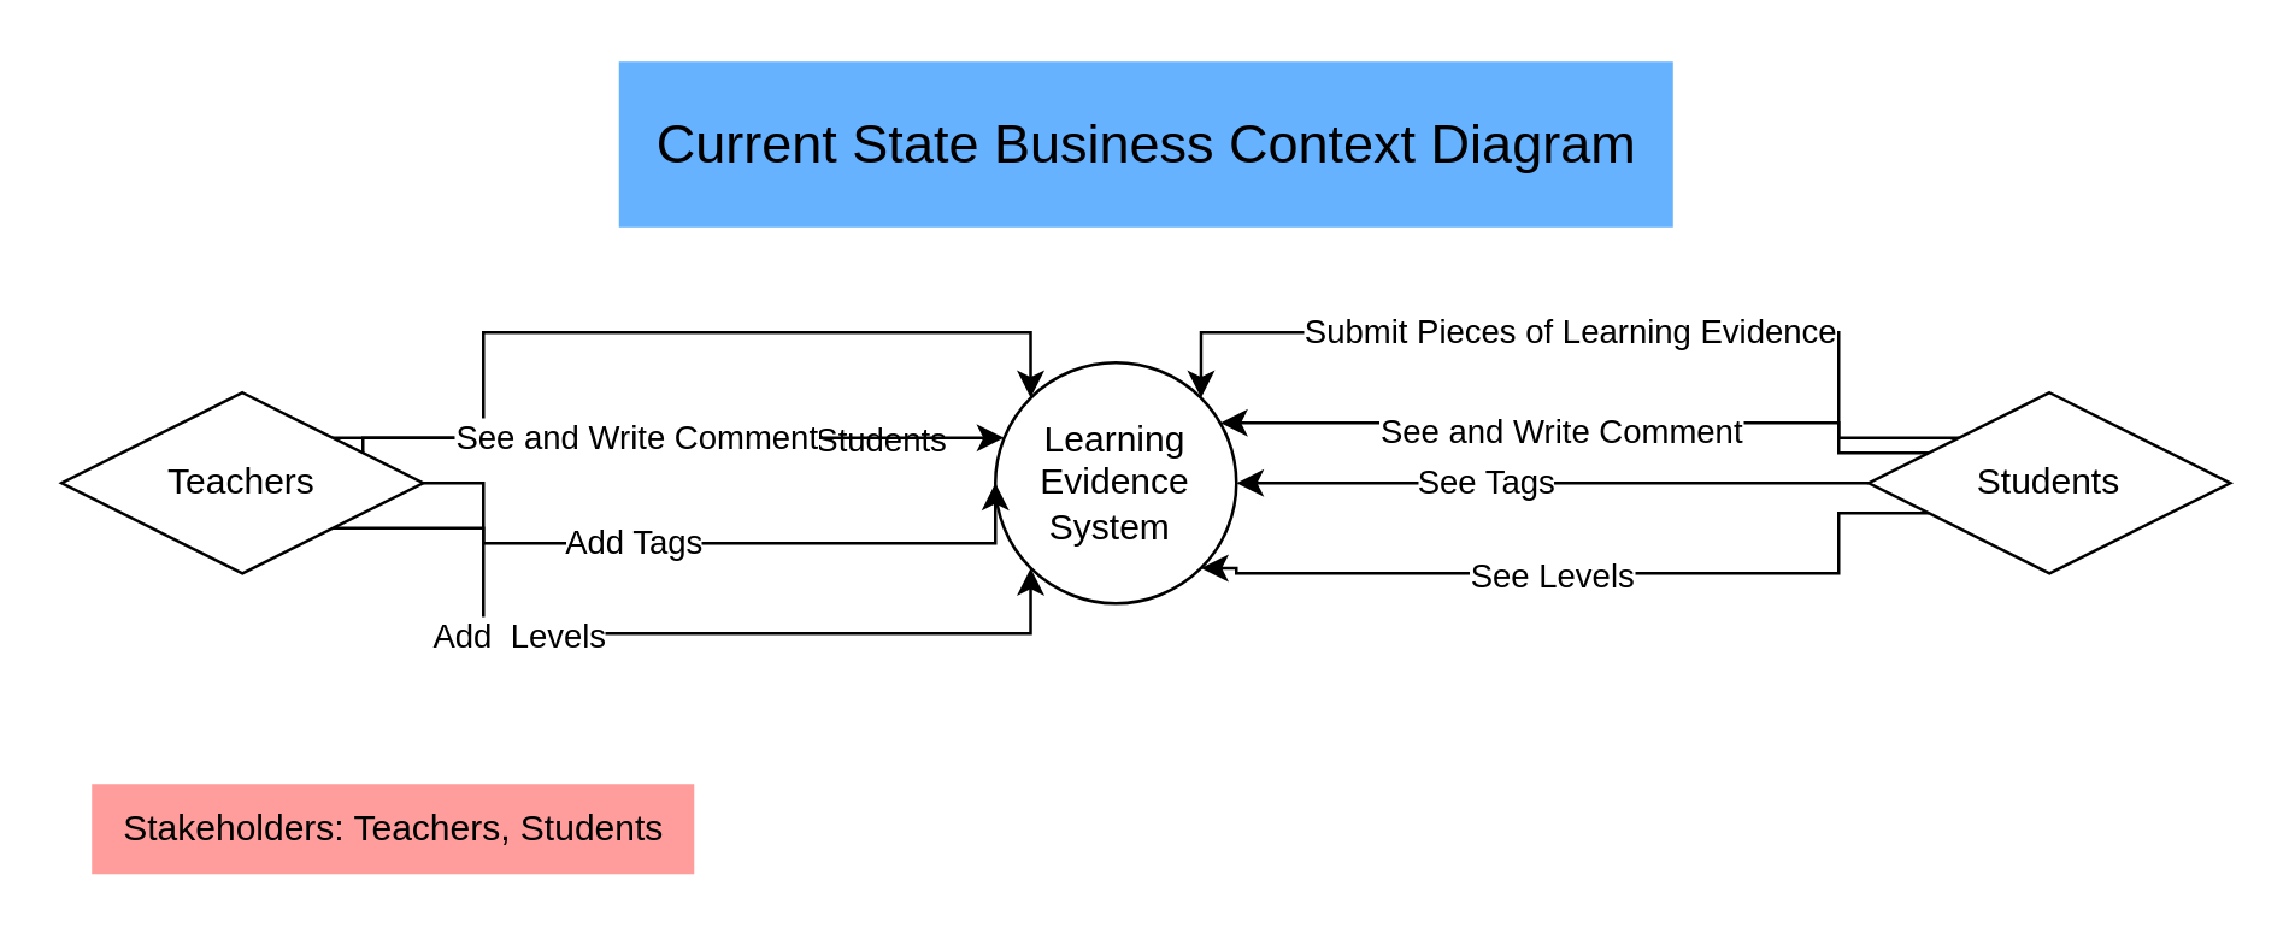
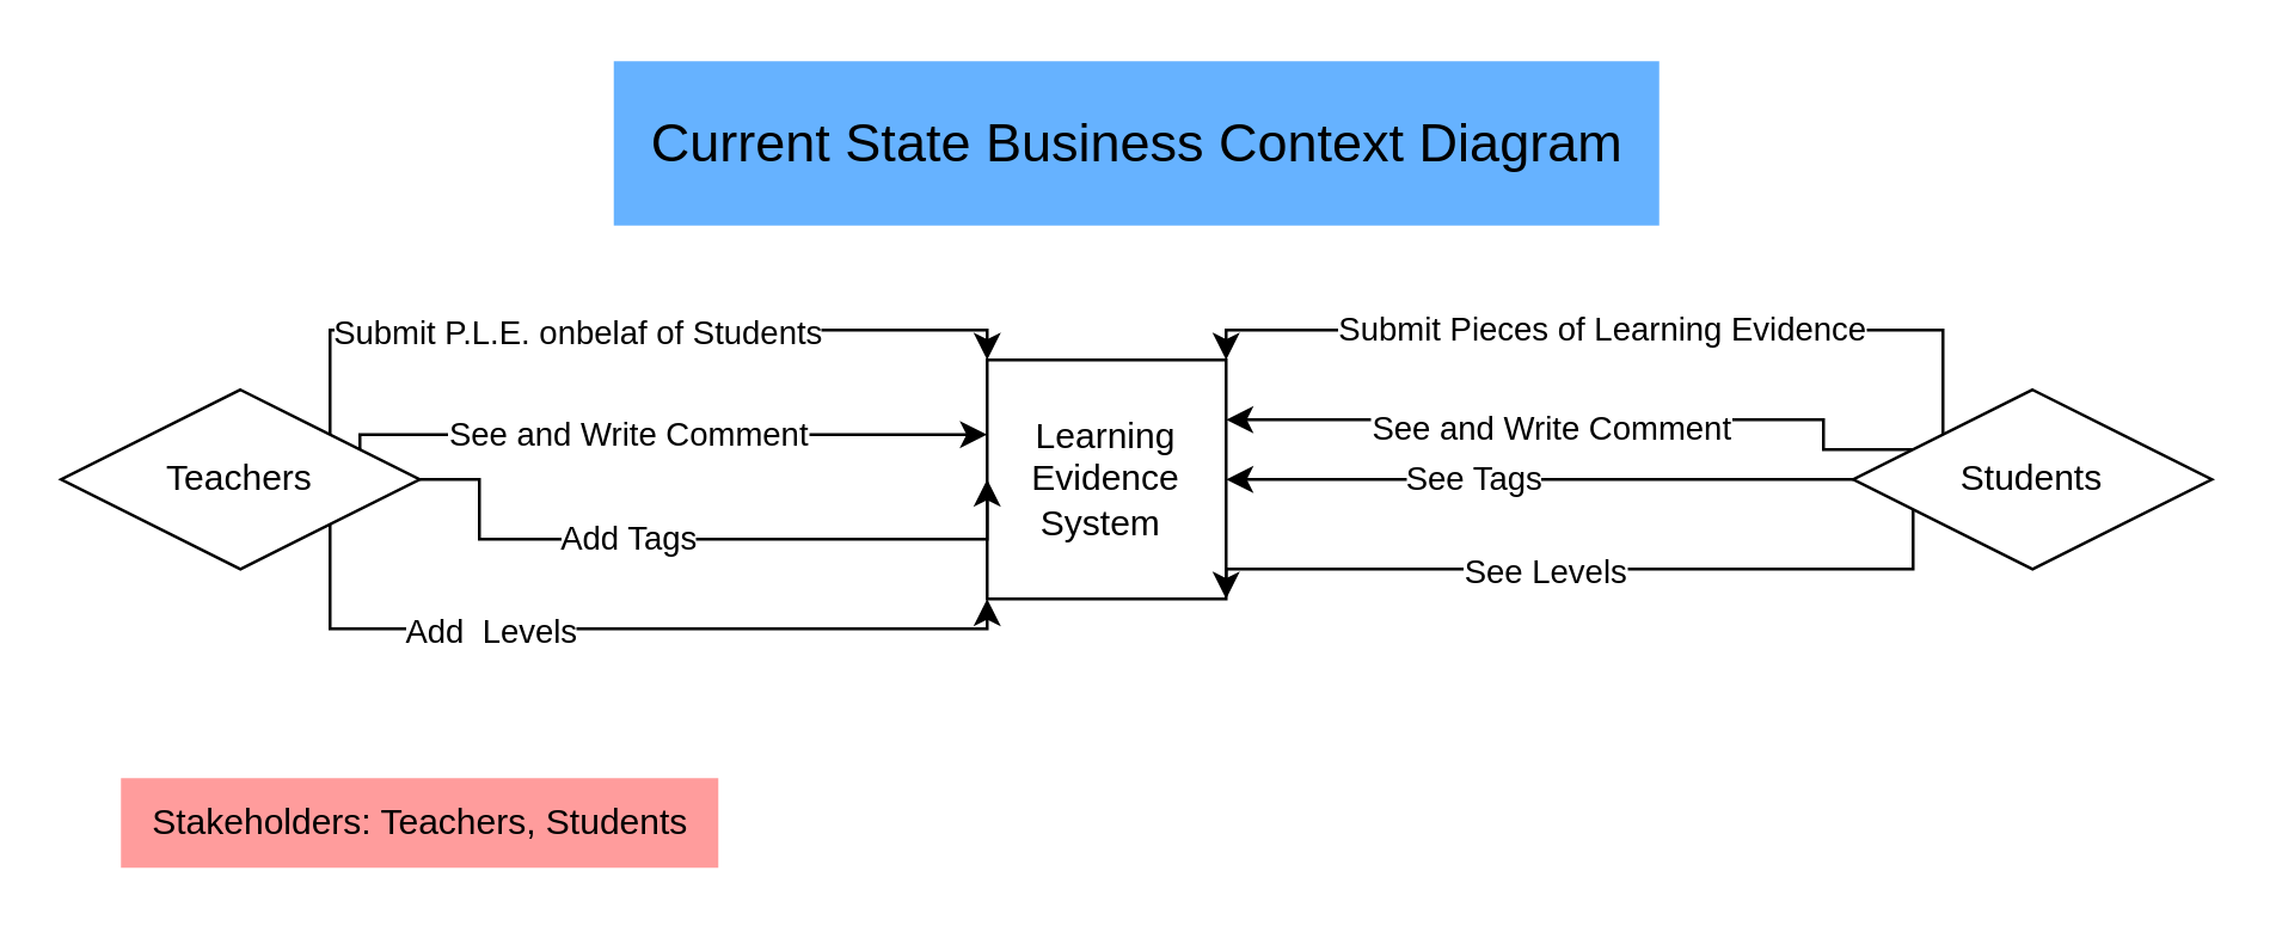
  <mxCell id="0" />
  <mxCell id="1" parent="0" />
- <mxCell id="2" value="Learning Evidence System&amp;nbsp;" style="ellipse;whiteSpace=wrap;html=1;aspect=fixed;" vertex="1" parent="1"><mxGeometry x="330" y="120" width="80" height="80" as="geometry" /></mxCell>
+ <mxCell id="2" value="Learning Evidence System&amp;nbsp;" style="whiteSpace=wrap;html=1;aspect=fixed;rounded=0;" vertex="1" parent="1"><mxGeometry x="330" y="120" width="80" height="80" as="geometry" /></mxCell>
  <mxCell id="3" style="edgeStyle=orthogonalEdgeStyle;rounded=0;orthogonalLoop=1;jettySize=auto;html=1;exitX=0;exitY=0;exitDx=0;exitDy=0;entryX=1;entryY=0;entryDx=0;entryDy=0;" edge="1" parent="1" source="11" target="2"><mxGeometry relative="1" as="geometry"><Array as="points"><mxPoint x="610" y="110" /><mxPoint x="398" y="110" /></Array></mxGeometry></mxCell>
  <mxCell id="4" value="Submit Pieces of Learning Evidence" style="edgeLabel;html=1;align=center;verticalAlign=middle;resizable=0;points=[];" vertex="1" connectable="0" parent="3"><mxGeometry x="0.306" y="-1" relative="1" as="geometry"><mxPoint x="36" as="offset" /></mxGeometry></mxCell>
  <mxCell id="5" style="edgeStyle=orthogonalEdgeStyle;rounded=0;orthogonalLoop=1;jettySize=auto;html=1;exitX=0;exitY=0.25;exitDx=0;exitDy=0;" edge="1" parent="1" source="11" target="2"><mxGeometry relative="1" as="geometry"><Array as="points"><mxPoint x="610" y="140" /></Array></mxGeometry></mxCell>
  <mxCell id="6" value="See and Write Comment" style="edgeLabel;html=1;align=center;verticalAlign=middle;resizable=0;points=[];" vertex="1" connectable="0" parent="5"><mxGeometry x="-0.536" y="2" relative="1" as="geometry"><mxPoint x="-76" as="offset" /></mxGeometry></mxCell>
  <mxCell id="7" style="edgeStyle=orthogonalEdgeStyle;rounded=0;orthogonalLoop=1;jettySize=auto;html=1;exitX=0;exitY=0.5;exitDx=0;exitDy=0;" edge="1" parent="1" source="11" target="2"><mxGeometry relative="1" as="geometry" /></mxCell>
  <mxCell id="8" value="See Tags" style="edgeLabel;html=1;align=center;verticalAlign=middle;resizable=0;points=[];" vertex="1" connectable="0" parent="7"><mxGeometry x="0.222" y="-1" relative="1" as="geometry"><mxPoint as="offset" /></mxGeometry></mxCell>
  <mxCell id="9" style="edgeStyle=orthogonalEdgeStyle;rounded=0;orthogonalLoop=1;jettySize=auto;html=1;exitX=0;exitY=0.75;exitDx=0;exitDy=0;entryX=1;entryY=1;entryDx=0;entryDy=0;" edge="1" parent="1" source="11" target="2"><mxGeometry relative="1" as="geometry"><Array as="points"><mxPoint x="610" y="190" /><mxPoint x="410" y="190" /><mxPoint x="410" y="188" /></Array></mxGeometry></mxCell>
  <mxCell id="10" value="See Levels" style="edgeLabel;html=1;align=center;verticalAlign=middle;resizable=0;points=[];" vertex="1" connectable="0" parent="9"><mxGeometry x="-0.19" relative="1" as="geometry"><mxPoint x="-39" as="offset" /></mxGeometry></mxCell>
  <mxCell id="11" value="Students" style="rhombus;whiteSpace=wrap;html=1;" vertex="1" parent="1"><mxGeometry x="620" y="130" width="120" height="60" as="geometry" /></mxCell>
  <mxCell id="12" style="edgeStyle=orthogonalEdgeStyle;rounded=0;orthogonalLoop=1;jettySize=auto;html=1;exitX=1;exitY=0;exitDx=0;exitDy=0;entryX=0;entryY=0;entryDx=0;entryDy=0;" edge="1" parent="1" source="20" target="2"><mxGeometry relative="1" as="geometry"><Array as="points"><mxPoint x="160" y="110" /><mxPoint x="342" y="110" /></Array></mxGeometry></mxCell>
  <mxCell id="13" value="Submit P.L.E. onbelaf of Students" style="edgeLabel;html=1;align=center;verticalAlign=middle;resizable=0;points=[];" vertex="1" connectable="0" parent="12"><mxGeometry x="-0.651" relative="1" as="geometry"><mxPoint x="71" as="offset" /></mxGeometry></mxCell>
  <mxCell id="14" style="edgeStyle=orthogonalEdgeStyle;rounded=0;orthogonalLoop=1;jettySize=auto;html=1;exitX=1;exitY=0.25;exitDx=0;exitDy=0;" edge="1" parent="1" source="20" target="2"><mxGeometry relative="1" as="geometry"><Array as="points"><mxPoint x="280" y="145" /><mxPoint x="280" y="145" /></Array></mxGeometry></mxCell>
  <mxCell id="15" value="See and Write Comment" style="edgeLabel;html=1;align=center;verticalAlign=middle;resizable=0;points=[];" vertex="1" connectable="0" parent="14"><mxGeometry x="-0.341" y="1" relative="1" as="geometry"><mxPoint x="23" as="offset" /></mxGeometry></mxCell>
  <mxCell id="16" style="edgeStyle=orthogonalEdgeStyle;rounded=0;orthogonalLoop=1;jettySize=auto;html=1;exitX=1;exitY=0.5;exitDx=0;exitDy=0;entryX=0;entryY=0.5;entryDx=0;entryDy=0;" edge="1" parent="1" source="20" target="2"><mxGeometry relative="1" as="geometry"><Array as="points"><mxPoint x="160" y="180" /><mxPoint x="330" y="180" /></Array></mxGeometry></mxCell>
  <mxCell id="17" value="Add Tags" style="edgeLabel;html=1;align=center;verticalAlign=middle;resizable=0;points=[];" vertex="1" connectable="0" parent="16"><mxGeometry x="-0.224" y="1" relative="1" as="geometry"><mxPoint as="offset" /></mxGeometry></mxCell>
  <mxCell id="18" style="edgeStyle=orthogonalEdgeStyle;rounded=0;orthogonalLoop=1;jettySize=auto;html=1;exitX=1;exitY=1;exitDx=0;exitDy=0;entryX=0;entryY=1;entryDx=0;entryDy=0;" edge="1" parent="1" source="20" target="2"><mxGeometry relative="1" as="geometry"><Array as="points"><mxPoint x="160" y="210" /><mxPoint x="342" y="210" /></Array></mxGeometry></mxCell>
  <mxCell id="19" value="Add&amp;nbsp; Levels" style="edgeLabel;html=1;align=center;verticalAlign=middle;resizable=0;points=[];" vertex="1" connectable="0" parent="18"><mxGeometry x="-0.336" relative="1" as="geometry"><mxPoint as="offset" /></mxGeometry></mxCell>
  <mxCell id="20" value="Teachers" style="rhombus;whiteSpace=wrap;html=1;" vertex="1" parent="1"><mxGeometry x="20" y="130" width="120" height="60" as="geometry" /></mxCell>
  <mxCell id="21" value="&lt;font style=&quot;font-size: 18px;&quot;&gt;Current State Business Context Diagram&lt;/font&gt;" style="text;html=1;align=center;verticalAlign=middle;resizable=0;points=[];autosize=1;strokeColor=none;fillColor=#66B2FF;" vertex="1" parent="1"><mxGeometry x="205" y="20" width="350" height="55" as="geometry" /></mxCell>
- <mxCell id="22" value="Stakeholders: Teachers, Students" style="text;html=1;align=center;verticalAlign=middle;resizable=0;points=[];autosize=1;strokeColor=none;fillColor=#FF9C9C;" vertex="1" parent="1"><mxGeometry x="30" y="260" width="200" height="30" as="geometry" /></mxCell>
+ <mxCell id="22" value="Stakeholders: Teachers, Students" style="text;html=1;align=center;verticalAlign=middle;resizable=0;points=[];autosize=1;strokeColor=none;fillColor=#FF9C9C;" vertex="1" parent="1"><mxGeometry x="40" y="260" width="200" height="30" as="geometry" /></mxCell>
